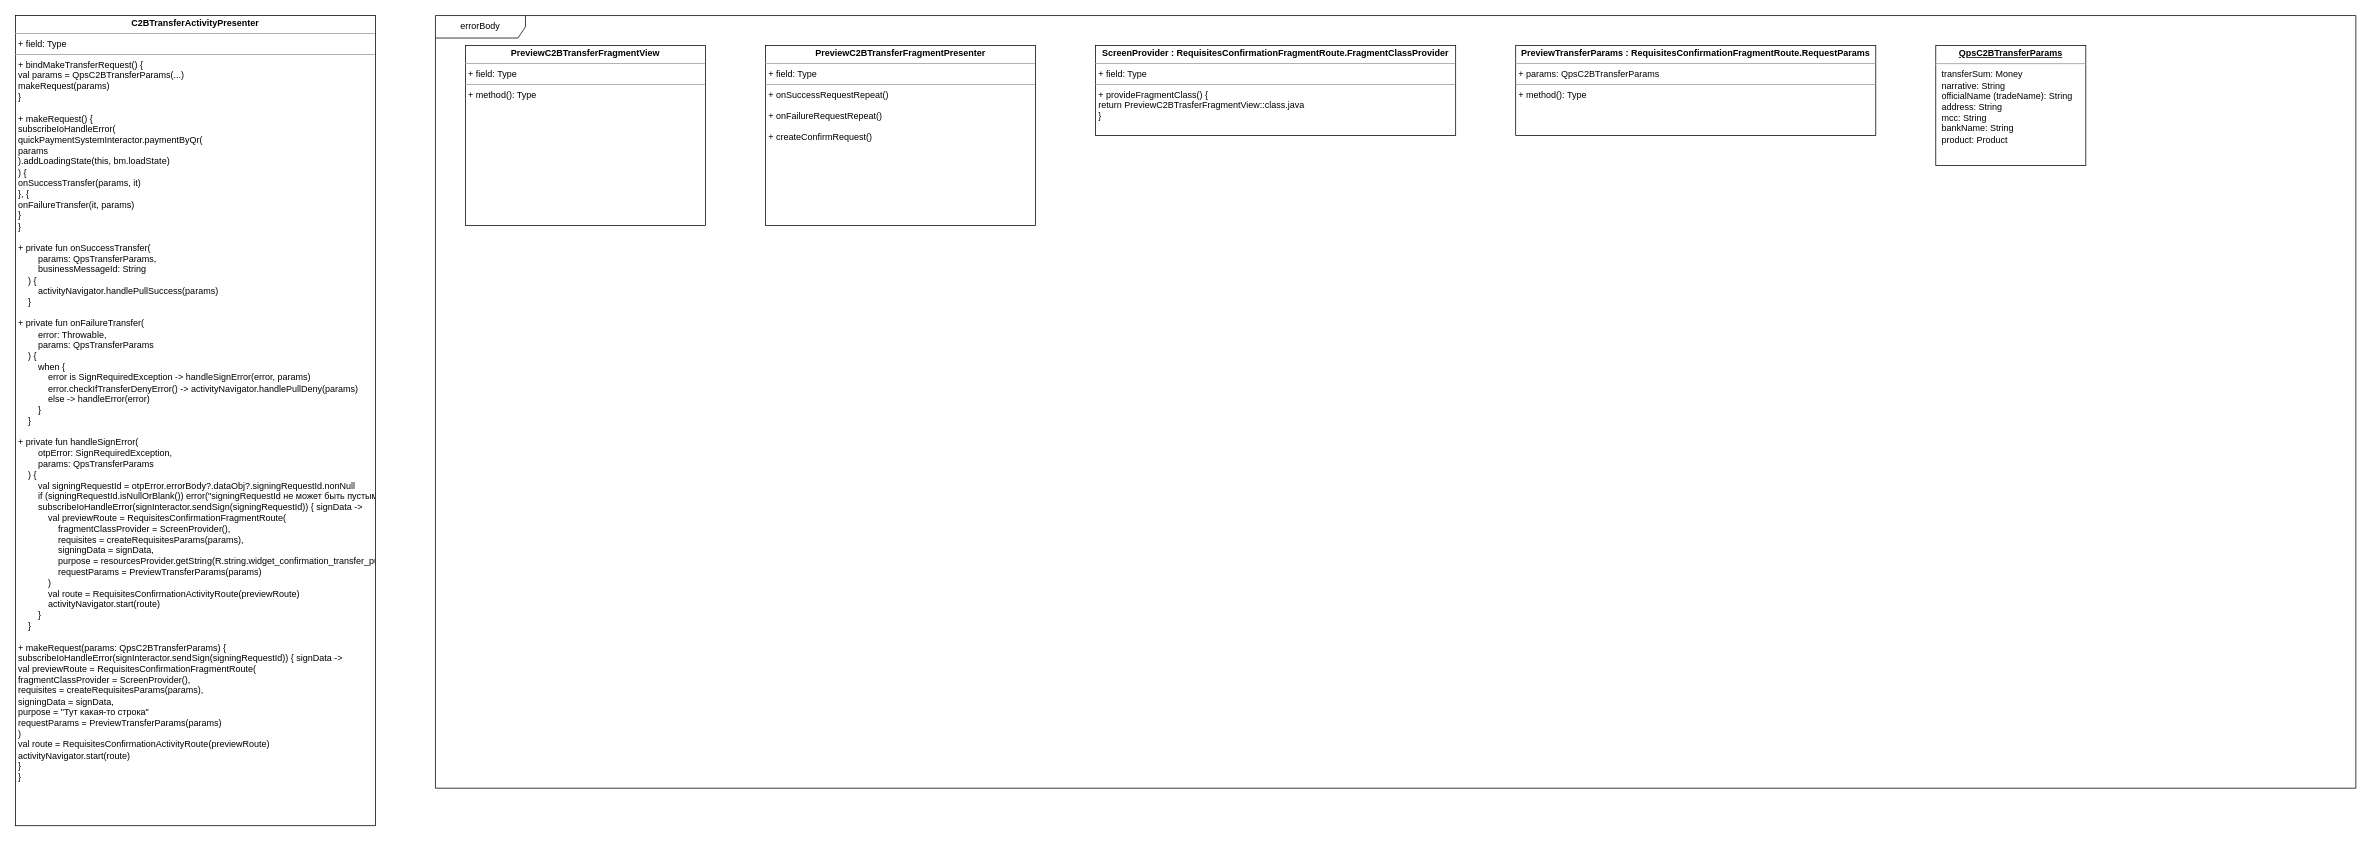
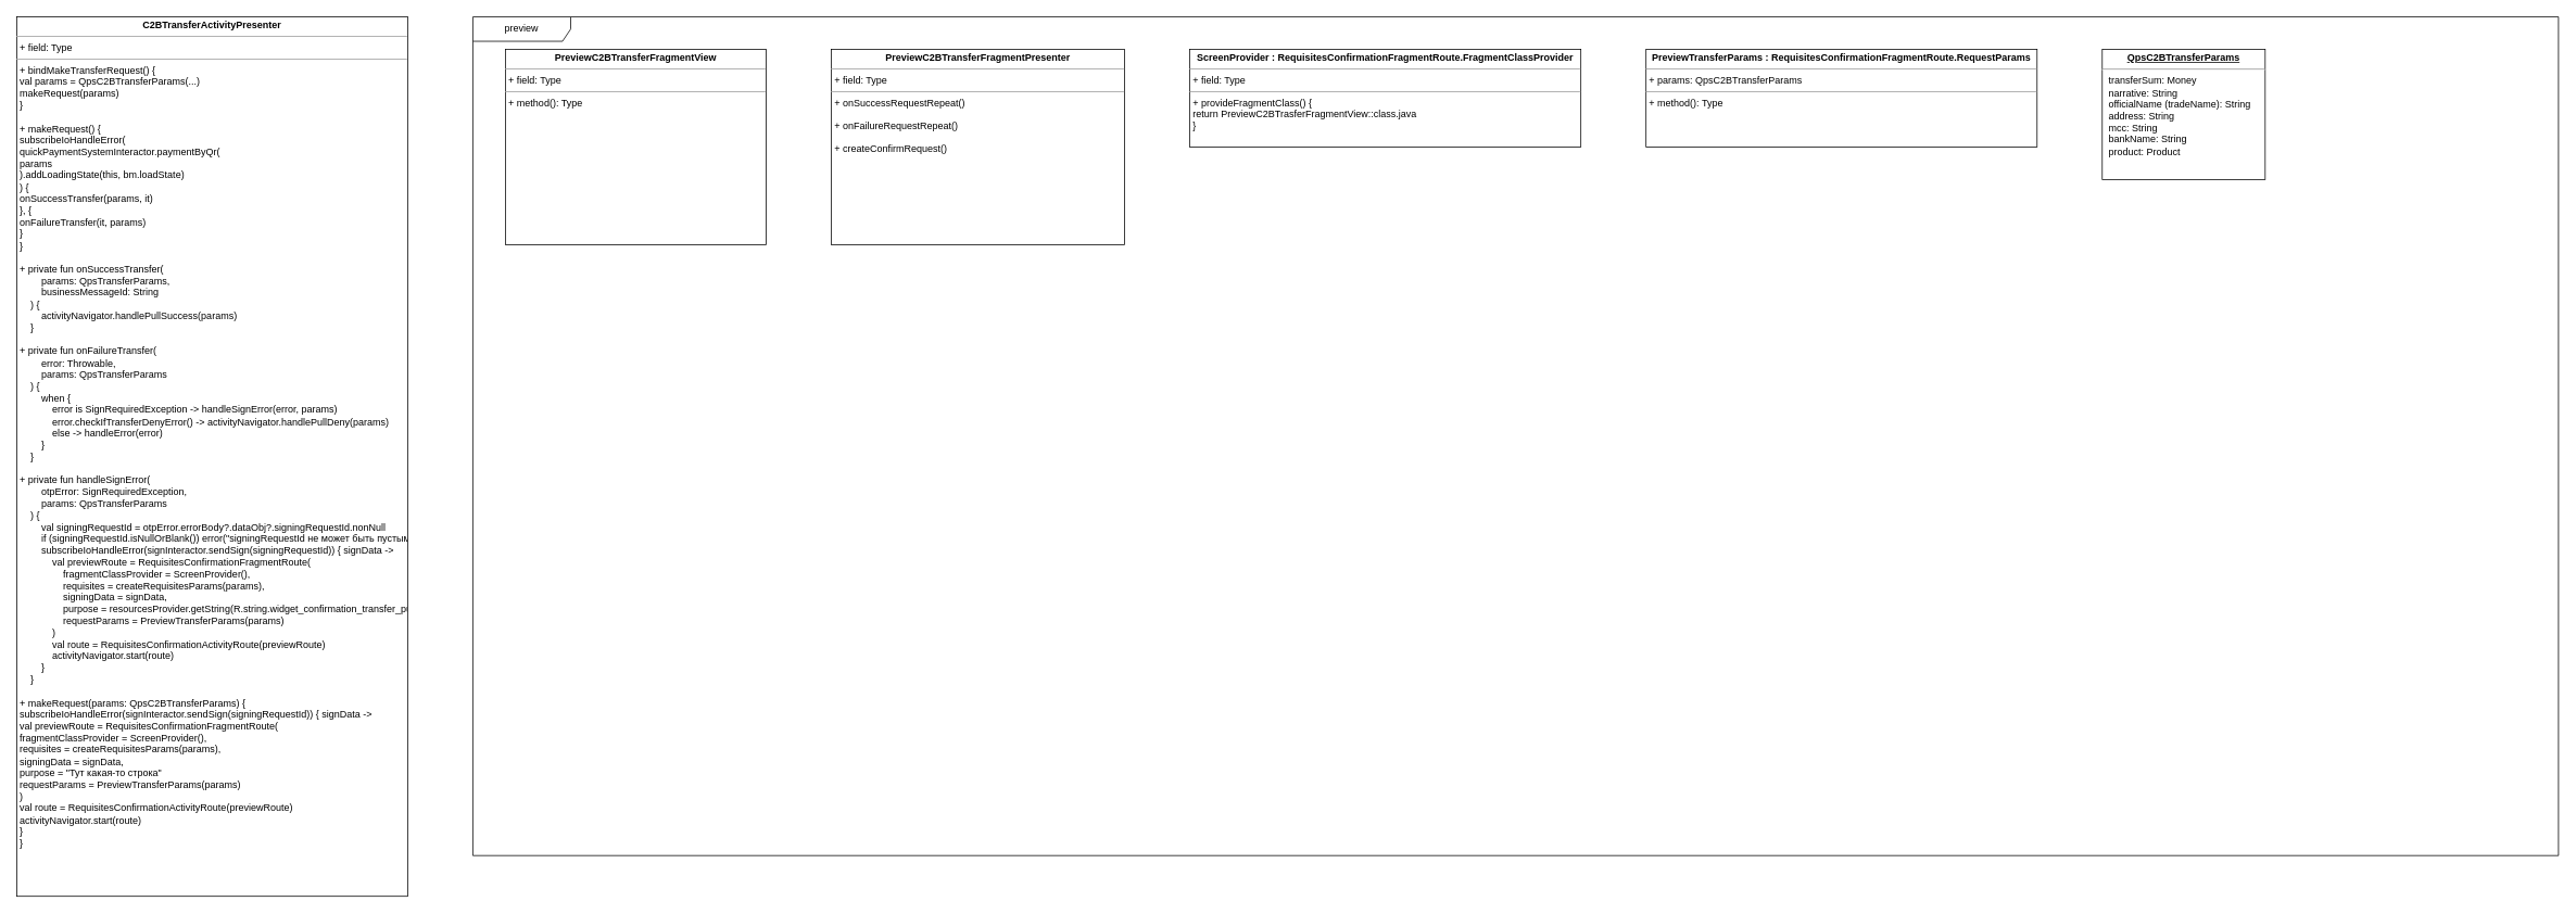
  <mxCell id="0" />
  <mxCell id="1" parent="0" />
  <mxCell id="2" value="&lt;p style=&quot;margin: 0px ; margin-top: 4px ; text-align: center&quot;&gt;&lt;b&gt;C2BTransferActivityPresenter&lt;/b&gt;&lt;/p&gt;&lt;hr size=&quot;1&quot;&gt;&lt;p style=&quot;margin: 0px ; margin-left: 4px&quot;&gt;+ field: Type&lt;/p&gt;&lt;hr size=&quot;1&quot;&gt;&lt;p style=&quot;margin: 0px ; margin-left: 4px&quot;&gt;+ bindMakeTransferRequest() {&lt;/p&gt;&lt;p style=&quot;margin: 0px ; margin-left: 4px&quot;&gt;val params = QpsC2BTransferParams(...)&lt;/p&gt;&lt;p style=&quot;margin: 0px ; margin-left: 4px&quot;&gt;makeRequest(params)&lt;br&gt;&lt;/p&gt;&lt;p style=&quot;margin: 0px ; margin-left: 4px&quot;&gt;}&lt;/p&gt;&lt;p style=&quot;margin: 0px ; margin-left: 4px&quot;&gt;&lt;br&gt;&lt;/p&gt;&lt;p style=&quot;margin: 0px ; margin-left: 4px&quot;&gt;+ makeRequest() {&lt;/p&gt;&lt;p style=&quot;margin: 0px ; margin-left: 4px&quot;&gt;subscribeIoHandleError(&lt;br&gt;&lt;/p&gt;&lt;p style=&quot;margin: 0px ; margin-left: 4px&quot;&gt;quickPaymentSystemInteractor.paymentByQr(&lt;/p&gt;&lt;p style=&quot;margin: 0px ; margin-left: 4px&quot;&gt;params&lt;br&gt;&lt;/p&gt;&lt;p style=&quot;margin: 0px ; margin-left: 4px&quot;&gt;).addLoadingState(this, bm.loadState)&lt;/p&gt;&lt;p style=&quot;margin: 0px ; margin-left: 4px&quot;&gt;) {&lt;/p&gt;&lt;p style=&quot;margin: 0px ; margin-left: 4px&quot;&gt;onSuccessTransfer(params, it)&lt;br&gt;&lt;/p&gt;&lt;p style=&quot;margin: 0px ; margin-left: 4px&quot;&gt;}, {&lt;/p&gt;&lt;p style=&quot;margin: 0px ; margin-left: 4px&quot;&gt;onFailureTransfer(it, params)&lt;br&gt;&lt;/p&gt;&lt;p style=&quot;margin: 0px ; margin-left: 4px&quot;&gt;}&lt;br&gt;&lt;/p&gt;&lt;p style=&quot;margin: 0px ; margin-left: 4px&quot;&gt;}&lt;/p&gt;&lt;p style=&quot;margin: 0px ; margin-left: 4px&quot;&gt;&lt;br&gt;&lt;/p&gt;&lt;p style=&quot;margin: 0px ; margin-left: 4px&quot;&gt;+ private fun onSuccessTransfer(&lt;br&gt;&amp;nbsp;&amp;nbsp;&amp;nbsp;&amp;nbsp;&amp;nbsp;&amp;nbsp;&amp;nbsp; params: QpsTransferParams,&lt;br&gt;&amp;nbsp;&amp;nbsp;&amp;nbsp;&amp;nbsp;&amp;nbsp;&amp;nbsp;&amp;nbsp; businessMessageId: String&lt;br&gt;&amp;nbsp;&amp;nbsp;&amp;nbsp; ) {&lt;br&gt;&amp;nbsp;&amp;nbsp;&amp;nbsp;&amp;nbsp;&amp;nbsp;&amp;nbsp;&amp;nbsp; activityNavigator.handlePullSuccess(params)&lt;br&gt;&amp;nbsp;&amp;nbsp;&amp;nbsp; }&lt;/p&gt;&lt;p style=&quot;margin: 0px ; margin-left: 4px&quot;&gt;&lt;br&gt;&lt;/p&gt;&lt;p style=&quot;margin: 0px ; margin-left: 4px&quot;&gt;+ private fun onFailureTransfer(&lt;br&gt;&amp;nbsp;&amp;nbsp;&amp;nbsp;&amp;nbsp;&amp;nbsp;&amp;nbsp;&amp;nbsp; error: Throwable,&lt;br&gt;&amp;nbsp;&amp;nbsp;&amp;nbsp;&amp;nbsp;&amp;nbsp;&amp;nbsp;&amp;nbsp; params: QpsTransferParams&lt;br&gt;&amp;nbsp;&amp;nbsp;&amp;nbsp; ) {&lt;br&gt;&amp;nbsp;&amp;nbsp;&amp;nbsp;&amp;nbsp;&amp;nbsp;&amp;nbsp;&amp;nbsp; when {&lt;br&gt;&amp;nbsp;&amp;nbsp;&amp;nbsp;&amp;nbsp;&amp;nbsp;&amp;nbsp;&amp;nbsp;&amp;nbsp;&amp;nbsp;&amp;nbsp;&amp;nbsp; error is SignRequiredException -&amp;gt; handleSignError(error, params)&lt;br&gt;&amp;nbsp;&amp;nbsp;&amp;nbsp;&amp;nbsp;&amp;nbsp;&amp;nbsp;&amp;nbsp;&amp;nbsp;&amp;nbsp;&amp;nbsp;&amp;nbsp; error.checkIfTransferDenyError() -&amp;gt; activityNavigator.handlePullDeny(params)&lt;br&gt;&amp;nbsp;&amp;nbsp;&amp;nbsp;&amp;nbsp;&amp;nbsp;&amp;nbsp;&amp;nbsp;&amp;nbsp;&amp;nbsp;&amp;nbsp;&amp;nbsp; else -&amp;gt; handleError(error)&lt;br&gt;&amp;nbsp;&amp;nbsp;&amp;nbsp;&amp;nbsp;&amp;nbsp;&amp;nbsp;&amp;nbsp; }&lt;br&gt;&amp;nbsp;&amp;nbsp;&amp;nbsp; }&lt;/p&gt;&lt;p style=&quot;margin: 0px ; margin-left: 4px&quot;&gt;&lt;br&gt;&lt;/p&gt;&lt;p style=&quot;margin: 0px ; margin-left: 4px&quot;&gt;+ private fun handleSignError(&lt;br&gt;&amp;nbsp;&amp;nbsp;&amp;nbsp;&amp;nbsp;&amp;nbsp;&amp;nbsp;&amp;nbsp; otpError: SignRequiredException,&lt;br&gt;&amp;nbsp;&amp;nbsp;&amp;nbsp;&amp;nbsp;&amp;nbsp;&amp;nbsp;&amp;nbsp; params: QpsTransferParams&lt;br&gt;&amp;nbsp;&amp;nbsp;&amp;nbsp; ) {&lt;br&gt;&amp;nbsp;&amp;nbsp;&amp;nbsp;&amp;nbsp;&amp;nbsp;&amp;nbsp;&amp;nbsp; val signingRequestId = otpError.errorBody?.dataObj?.signingRequestId.nonNull&lt;br&gt;&amp;nbsp;&amp;nbsp;&amp;nbsp;&amp;nbsp;&amp;nbsp;&amp;nbsp;&amp;nbsp; if (signingRequestId.isNullOrBlank()) error(&quot;signingRequestId не может быть пустым&quot;)&lt;br&gt;&amp;nbsp;&amp;nbsp;&amp;nbsp;&amp;nbsp;&amp;nbsp;&amp;nbsp;&amp;nbsp; subscribeIoHandleError(signInteractor.sendSign(signingRequestId)) { signData -&amp;gt;&lt;br&gt;&amp;nbsp;&amp;nbsp;&amp;nbsp;&amp;nbsp;&amp;nbsp;&amp;nbsp;&amp;nbsp;&amp;nbsp;&amp;nbsp;&amp;nbsp;&amp;nbsp; val previewRoute = RequisitesConfirmationFragmentRoute(&lt;br&gt;&amp;nbsp;&amp;nbsp;&amp;nbsp;&amp;nbsp;&amp;nbsp;&amp;nbsp;&amp;nbsp;&amp;nbsp;&amp;nbsp;&amp;nbsp;&amp;nbsp;&amp;nbsp;&amp;nbsp;&amp;nbsp;&amp;nbsp; fragmentClassProvider = ScreenProvider(),&lt;br&gt;&amp;nbsp;&amp;nbsp;&amp;nbsp;&amp;nbsp;&amp;nbsp;&amp;nbsp;&amp;nbsp;&amp;nbsp;&amp;nbsp;&amp;nbsp;&amp;nbsp;&amp;nbsp;&amp;nbsp;&amp;nbsp;&amp;nbsp; requisites = createRequisitesParams(params),&lt;br&gt;&amp;nbsp;&amp;nbsp;&amp;nbsp;&amp;nbsp;&amp;nbsp;&amp;nbsp;&amp;nbsp;&amp;nbsp;&amp;nbsp;&amp;nbsp;&amp;nbsp;&amp;nbsp;&amp;nbsp;&amp;nbsp;&amp;nbsp; signingData = signData,&lt;br&gt;&amp;nbsp;&amp;nbsp;&amp;nbsp;&amp;nbsp;&amp;nbsp;&amp;nbsp;&amp;nbsp;&amp;nbsp;&amp;nbsp;&amp;nbsp;&amp;nbsp;&amp;nbsp;&amp;nbsp;&amp;nbsp;&amp;nbsp; purpose = resourcesProvider.getString(R.string.widget_confirmation_transfer_purpose_txt),&lt;br&gt;&amp;nbsp;&amp;nbsp;&amp;nbsp;&amp;nbsp;&amp;nbsp;&amp;nbsp;&amp;nbsp;&amp;nbsp;&amp;nbsp;&amp;nbsp;&amp;nbsp;&amp;nbsp;&amp;nbsp;&amp;nbsp;&amp;nbsp; requestParams = PreviewTransferParams(params)&lt;br&gt;&amp;nbsp;&amp;nbsp;&amp;nbsp;&amp;nbsp;&amp;nbsp;&amp;nbsp;&amp;nbsp;&amp;nbsp;&amp;nbsp;&amp;nbsp;&amp;nbsp; )&lt;br&gt;&amp;nbsp;&amp;nbsp;&amp;nbsp;&amp;nbsp;&amp;nbsp;&amp;nbsp;&amp;nbsp;&amp;nbsp;&amp;nbsp;&amp;nbsp;&amp;nbsp; val route = RequisitesConfirmationActivityRoute(previewRoute)&lt;br&gt;&amp;nbsp;&amp;nbsp;&amp;nbsp;&amp;nbsp;&amp;nbsp;&amp;nbsp;&amp;nbsp;&amp;nbsp;&amp;nbsp;&amp;nbsp;&amp;nbsp; activityNavigator.start(route)&lt;br&gt;&amp;nbsp;&amp;nbsp;&amp;nbsp;&amp;nbsp;&amp;nbsp;&amp;nbsp;&amp;nbsp; }&lt;br&gt;&amp;nbsp;&amp;nbsp;&amp;nbsp; }&lt;br&gt;&lt;/p&gt;&lt;p style=&quot;margin: 0px ; margin-left: 4px&quot;&gt;&lt;br&gt;&lt;/p&gt;&lt;p style=&quot;margin: 0px ; margin-left: 4px&quot;&gt;+ makeRequest(params: QpsC2BTransferParams) {&lt;/p&gt;&lt;p style=&quot;margin: 0px ; margin-left: 4px&quot;&gt;subscribeIoHandleError(signInteractor.sendSign(signingRequestId)) { signData -&amp;gt;&lt;/p&gt;&lt;p style=&quot;margin: 0px ; margin-left: 4px&quot;&gt;val previewRoute = RequisitesConfirmationFragmentRoute(&lt;/p&gt;&lt;p style=&quot;margin: 0px ; margin-left: 4px&quot;&gt;fragmentClassProvider = ScreenProvider(),&lt;/p&gt;&lt;p style=&quot;margin: 0px ; margin-left: 4px&quot;&gt;requisites = createRequisitesParams(params),&lt;/p&gt;&lt;p style=&quot;margin: 0px ; margin-left: 4px&quot;&gt;signingData = signData,&lt;/p&gt;&lt;p style=&quot;margin: 0px ; margin-left: 4px&quot;&gt;purpose = &quot;Тут какая-то строка&quot;&lt;br&gt;&lt;/p&gt;&lt;p style=&quot;margin: 0px ; margin-left: 4px&quot;&gt;requestParams = PreviewTransferParams(params)&lt;br&gt;&lt;/p&gt;&lt;p style=&quot;margin: 0px ; margin-left: 4px&quot;&gt;)&lt;/p&gt;&lt;p style=&quot;margin: 0px ; margin-left: 4px&quot;&gt;val route = RequisitesConfirmationActivityRoute(previewRoute)&lt;br&gt;activityNavigator.start(route)&lt;br&gt;&lt;/p&gt;&lt;p style=&quot;margin: 0px ; margin-left: 4px&quot;&gt;}&lt;br&gt;&lt;/p&gt;&lt;p style=&quot;margin: 0px ; margin-left: 4px&quot;&gt;}&lt;br&gt;&lt;/p&gt;" style="verticalAlign=top;align=left;overflow=fill;fontSize=12;fontFamily=Helvetica;html=1;" parent="1" vertex="1"><mxGeometry x="20" y="20" width="480" height="1080" as="geometry" /></mxCell>
- <mxCell id="3" value="errorBody" style="shape=umlFrame;whiteSpace=wrap;html=1;width=120;height=30;" parent="1" vertex="1"><mxGeometry x="580" y="20" width="2560" height="1030" as="geometry" /></mxCell>
+ <mxCell id="3" value="preview" style="shape=umlFrame;whiteSpace=wrap;html=1;width=120;height=30;" parent="1" vertex="1"><mxGeometry x="580" y="20" width="2560" height="1030" as="geometry" /></mxCell>
  <mxCell id="4" value="&lt;p style=&quot;margin: 0px ; margin-top: 4px ; text-align: center&quot;&gt;&lt;b&gt;PreviewC2BTransferFragmentView&lt;/b&gt;&lt;/p&gt;&lt;hr size=&quot;1&quot;&gt;&lt;p style=&quot;margin: 0px ; margin-left: 4px&quot;&gt;+ field: Type&lt;/p&gt;&lt;hr size=&quot;1&quot;&gt;&lt;p style=&quot;margin: 0px ; margin-left: 4px&quot;&gt;+ method(): Type&lt;/p&gt;" style="verticalAlign=top;align=left;overflow=fill;fontSize=12;fontFamily=Helvetica;html=1;" parent="1" vertex="1"><mxGeometry x="620" y="60" width="320" height="240" as="geometry" /></mxCell>
  <mxCell id="5" value="&lt;p style=&quot;margin: 0px ; margin-top: 4px ; text-align: center&quot;&gt;&lt;b&gt;PreviewC2BTransferFragmentPresenter&lt;/b&gt;&lt;/p&gt;&lt;hr size=&quot;1&quot;&gt;&lt;p style=&quot;margin: 0px ; margin-left: 4px&quot;&gt;+ field: Type&lt;/p&gt;&lt;hr size=&quot;1&quot;&gt;&lt;p style=&quot;margin: 0px ; margin-left: 4px&quot;&gt;+ onSuccessRequestRepeat()&lt;/p&gt;&lt;p style=&quot;margin: 0px ; margin-left: 4px&quot;&gt;&lt;br&gt;&lt;/p&gt;&lt;p style=&quot;margin: 0px ; margin-left: 4px&quot;&gt;+ onFailureRequestRepeat()&lt;/p&gt;&lt;p style=&quot;margin: 0px ; margin-left: 4px&quot;&gt;&lt;br&gt;&lt;/p&gt;&lt;p style=&quot;margin: 0px ; margin-left: 4px&quot;&gt;+ createConfirmRequest()&lt;br&gt;&lt;/p&gt;" style="verticalAlign=top;align=left;overflow=fill;fontSize=12;fontFamily=Helvetica;html=1;" parent="1" vertex="1"><mxGeometry x="1020" y="60" width="360" height="240" as="geometry" /></mxCell>
  <mxCell id="6" value="&lt;p style=&quot;margin: 0px ; margin-top: 4px ; text-align: center&quot;&gt;&lt;b&gt;ScreenProvider : RequisitesConfirmationFragmentRoute.FragmentClassProvider&lt;br&gt;&lt;/b&gt;&lt;/p&gt;&lt;hr size=&quot;1&quot;&gt;&lt;p style=&quot;margin: 0px ; margin-left: 4px&quot;&gt;+ field: Type&lt;/p&gt;&lt;hr size=&quot;1&quot;&gt;&lt;p style=&quot;margin: 0px ; margin-left: 4px&quot;&gt;+ provideFragmentClass() {&lt;/p&gt;&lt;p style=&quot;margin: 0px ; margin-left: 4px&quot;&gt;return PreviewC2BTrasferFragmentView::class.java&lt;br&gt;&lt;/p&gt;&lt;p style=&quot;margin: 0px ; margin-left: 4px&quot;&gt;}&lt;br&gt;&lt;/p&gt;" style="verticalAlign=top;align=left;overflow=fill;fontSize=12;fontFamily=Helvetica;html=1;" parent="1" vertex="1"><mxGeometry x="1460" y="60" width="480" height="120" as="geometry" /></mxCell>
  <mxCell id="7" value="&lt;p style=&quot;margin: 0px ; margin-top: 4px ; text-align: center&quot;&gt;&lt;b&gt;PreviewTransferParams : RequisitesConfirmationFragmentRoute.RequestParams&lt;br&gt;&lt;/b&gt;&lt;/p&gt;&lt;hr size=&quot;1&quot;&gt;&lt;p style=&quot;margin: 0px ; margin-left: 4px&quot;&gt;+ params: QpsC2BTransferParams&lt;br&gt;&lt;/p&gt;&lt;hr size=&quot;1&quot;&gt;&lt;p style=&quot;margin: 0px ; margin-left: 4px&quot;&gt;+ method(): Type&lt;/p&gt;" style="verticalAlign=top;align=left;overflow=fill;fontSize=12;fontFamily=Helvetica;html=1;" parent="1" vertex="1"><mxGeometry x="2020" y="60" width="480" height="120" as="geometry" /></mxCell>
  <mxCell id="8" value="&lt;p style=&quot;margin: 0px ; margin-top: 4px ; text-align: center ; text-decoration: underline&quot;&gt;&lt;b&gt;QpsC2BTransferParams&lt;/b&gt;&lt;/p&gt;&lt;hr&gt;&lt;p style=&quot;margin: 0px ; margin-left: 8px&quot;&gt;transferSum: Money&lt;/p&gt;&lt;p style=&quot;margin: 0px ; margin-left: 8px&quot;&gt;narrative: String&lt;/p&gt;&lt;p style=&quot;margin: 0px ; margin-left: 8px&quot;&gt;officialName (tradeName): String&lt;/p&gt;&lt;p style=&quot;margin: 0px ; margin-left: 8px&quot;&gt;address: String&lt;/p&gt;&lt;p style=&quot;margin: 0px ; margin-left: 8px&quot;&gt;mcc: String&lt;/p&gt;&lt;p style=&quot;margin: 0px ; margin-left: 8px&quot;&gt;bankName: String&lt;br&gt;&lt;/p&gt;&lt;p style=&quot;margin: 0px ; margin-left: 8px&quot;&gt;product: Product&lt;/p&gt;" style="verticalAlign=top;align=left;overflow=fill;fontSize=12;fontFamily=Helvetica;html=1;" parent="1" vertex="1"><mxGeometry x="2580" y="60" width="200" height="160" as="geometry" /></mxCell>
